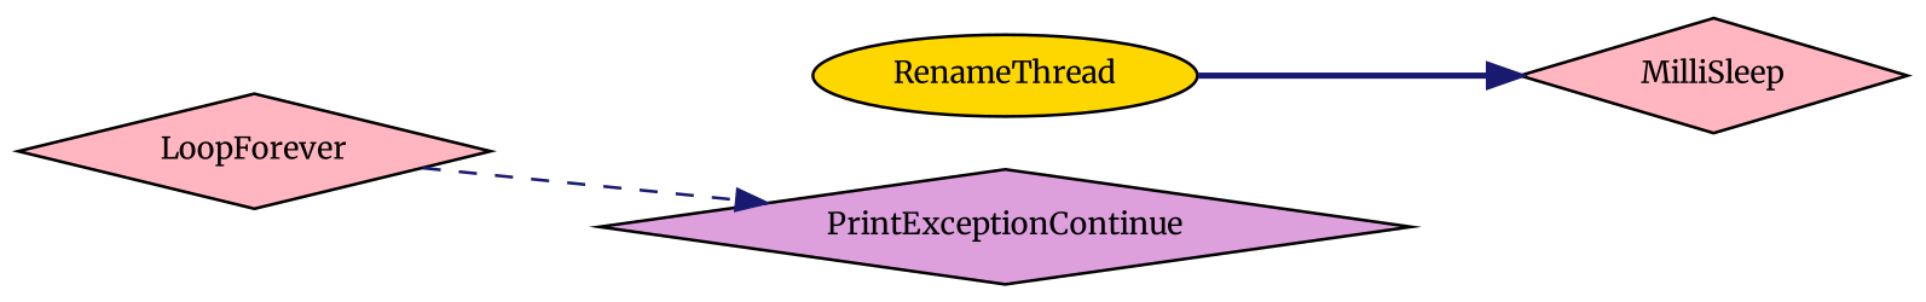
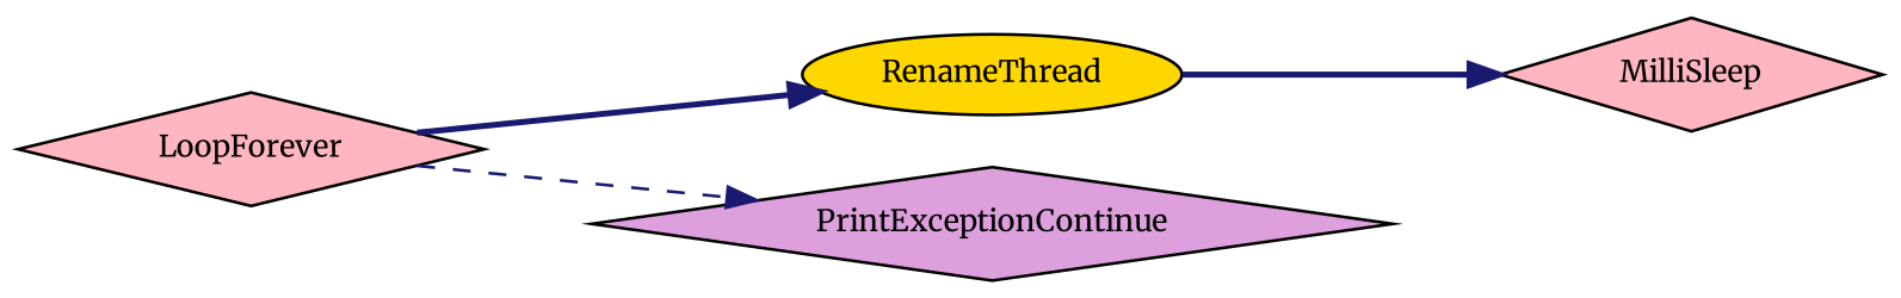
  digraph {
    fontname=Merriweather
    rankdir=LR
    node [color=black fillcolor=lightpink fontname=Merriweather fontsize=10 shape=diamond style=filled]
    edge [color=midnightblue fontname=Merriweather fontsize=10 labelfontname=Helvetica labelfontsize=10 style=bold]
    n1 [fontcolor=black height=0.2 label=LoopForever width=0.4]
    n2 [fillcolor=gold height=0.2 label=RenameThread shape=ellipse width=0.4]
    n3 [fillcolor=plum height=0.2 label=PrintExceptionContinue width=0.4]
    n4 [height=0.2 label=MilliSleep width=0.4]
+   n1 -> n2
    n1 -> n3 [style=dashed]
    n2 -> n4
  }
